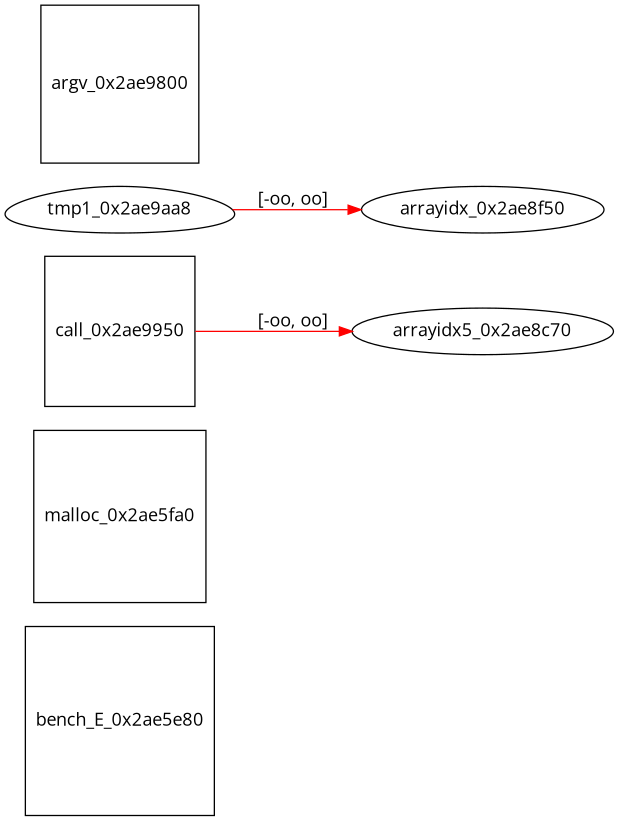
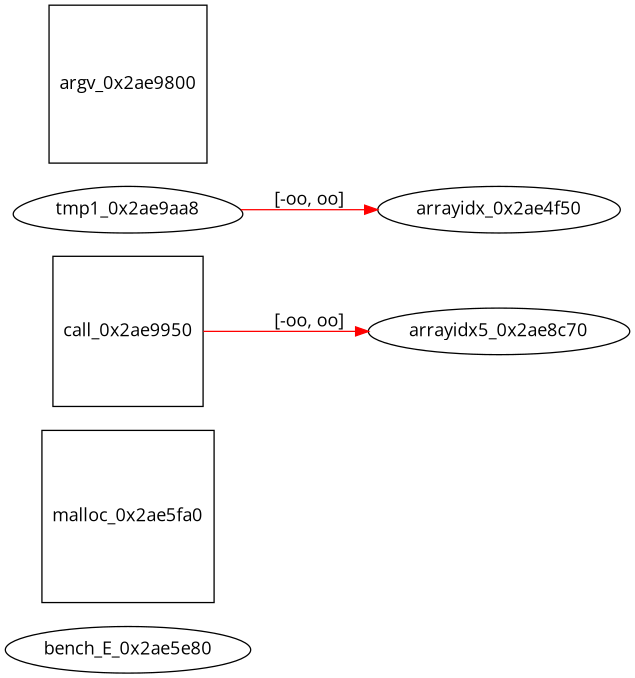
  digraph {
    fontname="Open Sans"
    rankdir=LR
    node [fontname="Open Sans" shape=square]
    edge [color=red fontname="Open Sans"]
-   bench_E_0x2ae5e80
+   bench_E_0x2ae5e80 [shape=ellipse]
    malloc_0x2ae5fa0
    arrayidx5_0x2ae8c70 [shape=ellipse]
    tmp1_0x2ae9aa8 [shape=egg]
-   arrayidx_0x2ae8f50 [shape=ellipse]
+   arrayidx_0x2ae8f50 [shape=ellipse label=arrayidx_0x2ae4f50]
    argv_0x2ae9800
    call_0x2ae9950
    tmp1_0x2ae9aa8 -> arrayidx_0x2ae8f50 [label="[-oo, oo]"]
    call_0x2ae9950 -> arrayidx5_0x2ae8c70 [label="[-oo, oo]"]
  }
